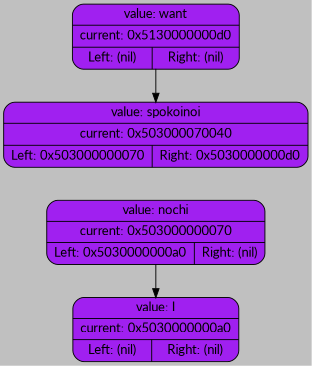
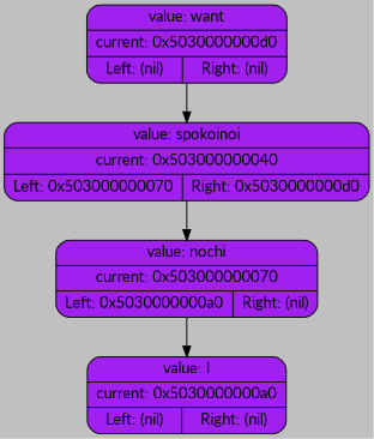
  digraph {
    bgcolor="#C0C0C0"
    fontname=Lato
    node [fillcolor=purple fontname=Lato shape=Mrecord style=filled]
    edge [fontname=Lato]
-   n1 [label="{value: spokoinoi | current: 0x503000070040 | { Left: 0x503000000070 | Right: 0x5030000000d0 } }"]
+   n1 [label="{value: spokoinoi | current: 0x503000000040 | { Left: 0x503000000070 | Right: 0x5030000000d0 } }"]
    n2 [label="{value: nochi | current: 0x503000000070 | { Left: 0x5030000000a0 | Right: (nil) } }"]
    n3 [label="{value: I | current: 0x5030000000a0 | { Left: (nil) | Right: (nil) } }"]
-   n4 [label="{value: want | current: 0x5130000000d0 | { Left: (nil) | Right: (nil) } }"]
+   n4 [label="{value: want | current: 0x5030000000d0 | { Left: (nil) | Right: (nil) } }"]
+   n1 -> n2
    n2 -> n3
    n4 -> n1
  }
